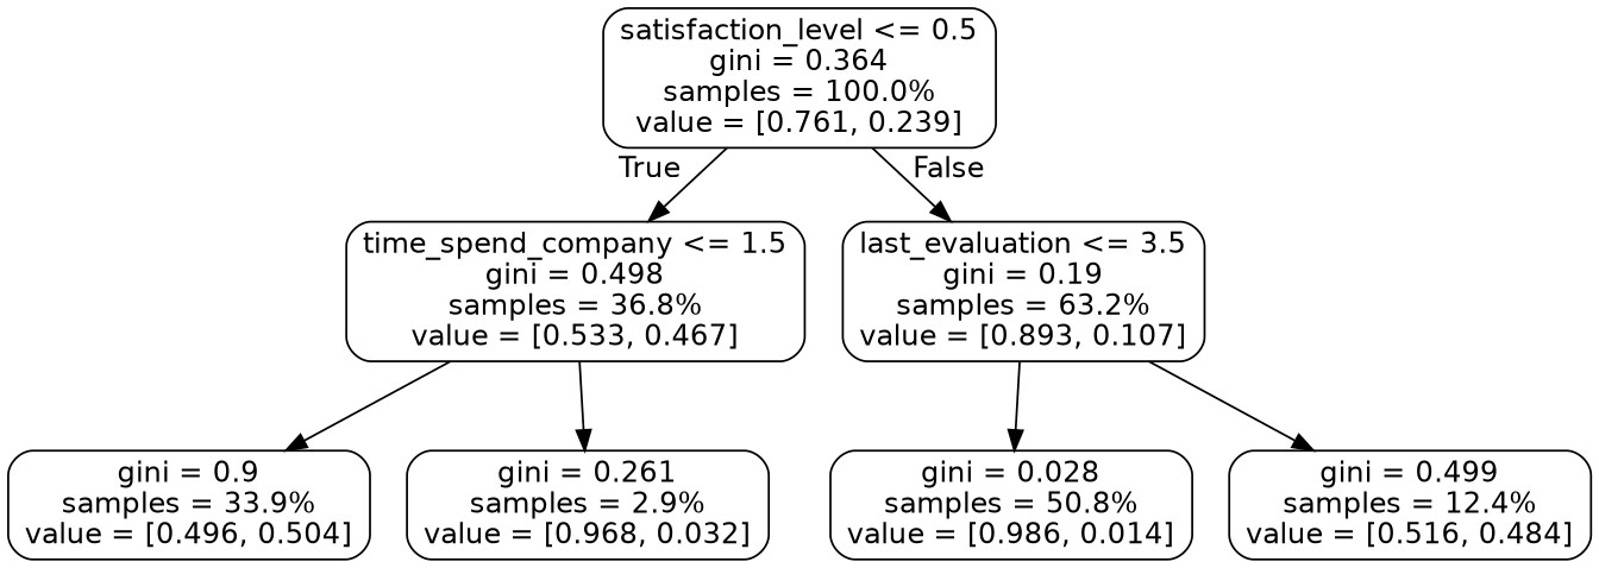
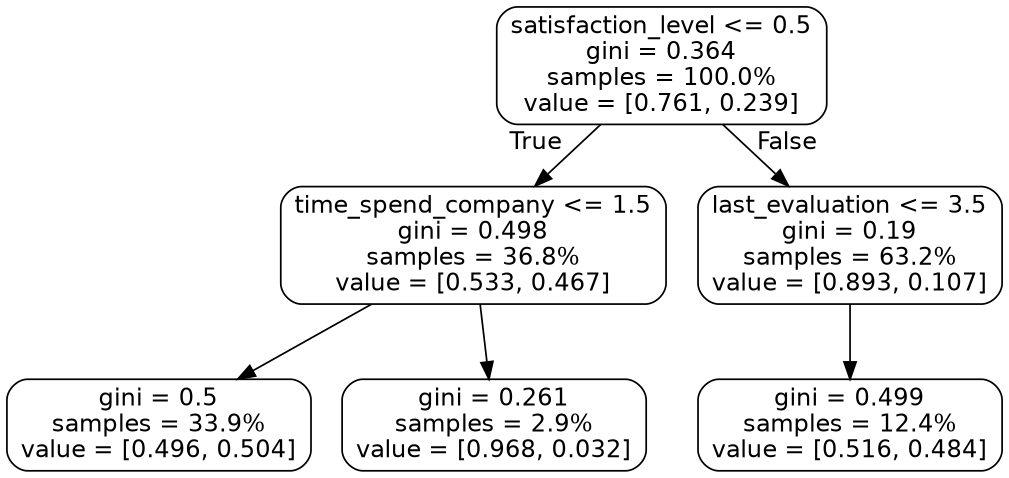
  digraph {
    ranksep=equally
    splines=polyline
    node [color=black fontname=helvetica shape=box style=rounded]
    edge [fontname=helvetica]
    n1 [label="satisfaction_level <= 0.5\ngini = 0.364\nsamples = 100.0%\nvalue = [0.761, 0.239]"]
    n2 [label="time_spend_company <= 1.5\ngini = 0.498\nsamples = 36.8%\nvalue = [0.533, 0.467]"]
    n3 [label="last_evaluation <= 3.5\ngini = 0.19\nsamples = 63.2%\nvalue = [0.893, 0.107]"]
-   n4 [label="gini = 0.9\nsamples = 33.9%\nvalue = [0.496, 0.504]"]
+   n4 [label="gini = 0.5\nsamples = 33.9%\nvalue = [0.496, 0.504]"]
    n5 [label="gini = 0.261\nsamples = 2.9%\nvalue = [0.968, 0.032]"]
-   n6 [label="gini = 0.028\nsamples = 50.8%\nvalue = [0.986, 0.014]"]
    n7 [label="gini = 0.499\nsamples = 12.4%\nvalue = [0.516, 0.484]"]
    subgraph sub_1 {
      rank=same
      n1
    }
    subgraph sub_2 {
      rank=same
      n2
      n3
    }
    subgraph sub_3 {
      rank=same
      n4
      n5
-     n6
      n7
    }
    n1 -> n2 [headlabel=True labelangle=45 labeldistance=2.5]
    n1 -> n3 [headlabel=False labelangle=-45 labeldistance=2.5]
    n2 -> n4
    n2 -> n5
-   n3 -> n6
    n3 -> n7
  }
